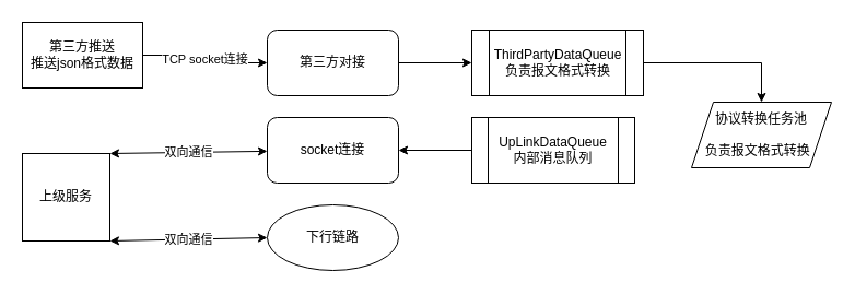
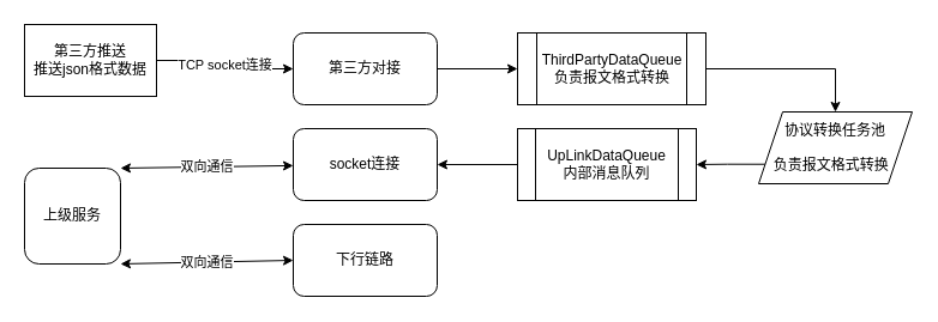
  <mxCell id="0" />
  <mxCell id="1" parent="0" />
  <mxCell id="2" style="edgeStyle=orthogonalEdgeStyle;rounded=0;orthogonalLoop=1;jettySize=auto;html=1;exitX=1;exitY=0.5;exitDx=0;exitDy=0;entryX=0;entryY=0.5;entryDx=0;entryDy=0;" parent="1" source="3" target="14" edge="1"><mxGeometry relative="1" as="geometry" /></mxCell>
  <mxCell id="3" value="第三方对接" style="rounded=1;whiteSpace=wrap;html=1;" parent="1" vertex="1"><mxGeometry x="244" y="27" width="120" height="60" as="geometry" /></mxCell>
  <mxCell id="4" value="socket连接" style="rounded=1;whiteSpace=wrap;html=1;" parent="1" vertex="1"><mxGeometry x="244" y="107" width="120" height="60" as="geometry" /></mxCell>
- <mxCell id="5" value="下行链路" style="ellipse;whiteSpace=wrap;html=1;" parent="1" vertex="1"><mxGeometry x="244" y="187" width="120" height="60" as="geometry" /></mxCell>
- <mxCell id="6" value="上级服务" style="whiteSpace=wrap;html=1;aspect=fixed;" parent="1" vertex="1"><mxGeometry x="20" y="140" width="80" height="80" as="geometry" /></mxCell>
+ <mxCell id="5" value="下行链路" style="rounded=1;whiteSpace=wrap;html=1;" parent="1" vertex="1"><mxGeometry x="244" y="187" width="120" height="60" as="geometry" /></mxCell>
+ <mxCell id="6" value="上级服务" style="whiteSpace=wrap;html=1;aspect=fixed;rounded=1;" parent="1" vertex="1"><mxGeometry x="20" y="140" width="80" height="80" as="geometry" /></mxCell>
  <mxCell id="7" value="双向通信" style="endArrow=classic;startArrow=classic;html=1;rounded=0;exitX=1;exitY=0;exitDx=0;exitDy=0;" parent="1" source="6" target="4" edge="1"><mxGeometry width="50" height="50" relative="1" as="geometry"><mxPoint x="310" y="80" as="sourcePoint" /><mxPoint x="360" y="30" as="targetPoint" /></mxGeometry></mxCell>
  <mxCell id="8" value="双向通信" style="endArrow=classic;startArrow=classic;html=1;rounded=0;exitX=1;exitY=1;exitDx=0;exitDy=0;entryX=0;entryY=0.5;entryDx=0;entryDy=0;" parent="1" source="6" target="5" edge="1"><mxGeometry width="50" height="50" relative="1" as="geometry"><mxPoint x="310" y="80" as="sourcePoint" /><mxPoint x="360" y="30" as="targetPoint" /></mxGeometry></mxCell>
+ <mxCell id="9" style="edgeStyle=orthogonalEdgeStyle;rounded=0;orthogonalLoop=1;jettySize=auto;html=1;exitX=0;exitY=0.75;exitDx=0;exitDy=0;entryX=1;entryY=0.5;entryDx=0;entryDy=0;" parent="1" source="10" target="16" edge="1"><mxGeometry relative="1" as="geometry" /></mxCell>
  <mxCell id="10" value="协议转换&lt;span style=&quot;background-color: initial;&quot;&gt;任务池&lt;/span&gt;&lt;div&gt;&lt;br&gt;&lt;div&gt;负责报文格式转换&amp;nbsp;&amp;nbsp;&lt;/div&gt;&lt;/div&gt;" style="shape=parallelogram;perimeter=parallelogramPerimeter;whiteSpace=wrap;html=1;fixedSize=1;" parent="1" vertex="1"><mxGeometry x="632" y="93" width="128" height="60" as="geometry" /></mxCell>
  <mxCell id="11" value="TCP socket连接" style="edgeStyle=orthogonalEdgeStyle;rounded=0;orthogonalLoop=1;jettySize=auto;html=1;exitX=1;exitY=0.5;exitDx=0;exitDy=0;" parent="1" source="12" target="3" edge="1"><mxGeometry relative="1" as="geometry" /></mxCell>
  <mxCell id="12" value="第三方推送&lt;div&gt;推送json格式数据&lt;/div&gt;" style="whiteSpace=wrap;html=1;aspect=fixed;" parent="1" vertex="1"><mxGeometry x="20" y="20" width="110" height="60" as="geometry" /></mxCell>
  <mxCell id="13" style="edgeStyle=orthogonalEdgeStyle;rounded=0;orthogonalLoop=1;jettySize=auto;html=1;exitX=1;exitY=0.5;exitDx=0;exitDy=0;entryX=0.5;entryY=0;entryDx=0;entryDy=0;" edge="1" parent="1" source="14" target="10"><mxGeometry relative="1" as="geometry" /></mxCell>
  <mxCell id="14" value="ThirdPartyDataQueue&lt;div&gt;负责报文格式转换&lt;/div&gt;" style="shape=process;whiteSpace=wrap;html=1;backgroundOutline=1;" vertex="1" parent="1"><mxGeometry x="431" y="27" width="157" height="60" as="geometry" /></mxCell>
  <mxCell id="15" style="edgeStyle=orthogonalEdgeStyle;rounded=0;orthogonalLoop=1;jettySize=auto;html=1;exitX=0;exitY=0.5;exitDx=0;exitDy=0;entryX=1;entryY=0.5;entryDx=0;entryDy=0;" edge="1" parent="1" source="16" target="4"><mxGeometry relative="1" as="geometry" /></mxCell>
  <mxCell id="16" value="UpLinkDataQueue&lt;div&gt;内部消息队列&lt;/div&gt;" style="shape=process;whiteSpace=wrap;html=1;backgroundOutline=1;" vertex="1" parent="1"><mxGeometry x="431" y="107" width="149" height="60" as="geometry" /></mxCell>
